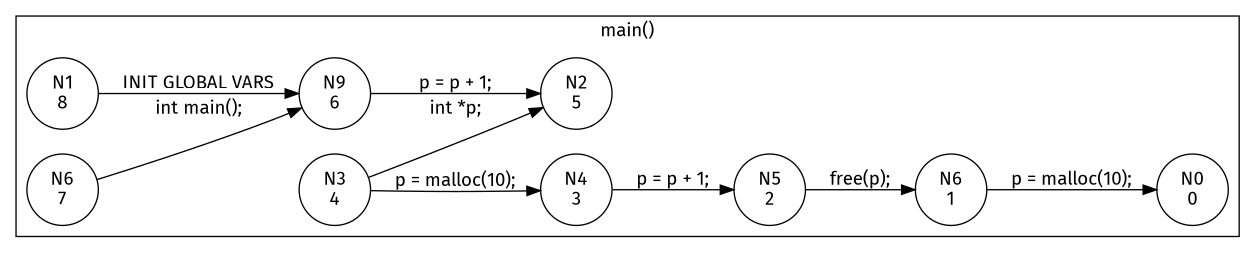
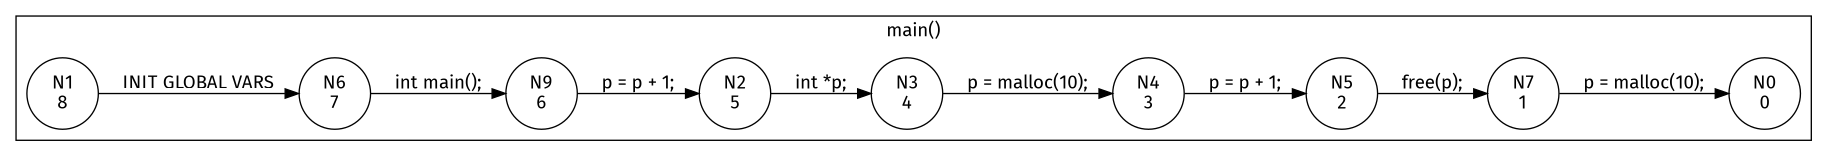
  digraph {
    fontname="Fira Sans"
    rankdir=LR
    node [fontname="Fira Sans" shape=circle]
    edge [fontname="Fira Sans"]
    n1 [label="N1\n8"]
    n2 [label="N6\n7"]
    n3 [label="N9\n6"]
    n4 [label="N2\n5"]
    n5 [label="N3\n4"]
    n6 [label="N4\n3"]
    n7 [label="N5\n2"]
-   n8 [label="N6\n1"]
+   n8 [label="N7\n1"]
    n9 [label="N0\n0"]
    subgraph cluster_1 {
      label="main()"
      n1
      n2
      n3
      n4
      n5
      n6
      n7
      n8
      n9
    }
-   n1 -> n3 [label="INIT GLOBAL VARS"]
+   n1 -> n2 [label="INIT GLOBAL VARS"]
    n2 -> n3 [label="int main();"]
    n3 -> n4 [label="p = p + 1;"]
-   n5 -> n4 [label="int *p;"]
+   n4 -> n5 [label="int *p;"]
    n5 -> n6 [label="p = malloc(10);"]
    n6 -> n7 [label="p = p + 1;"]
    n7 -> n8 [label="free(p);"]
    n8 -> n9 [label="p = malloc(10);"]
  }
